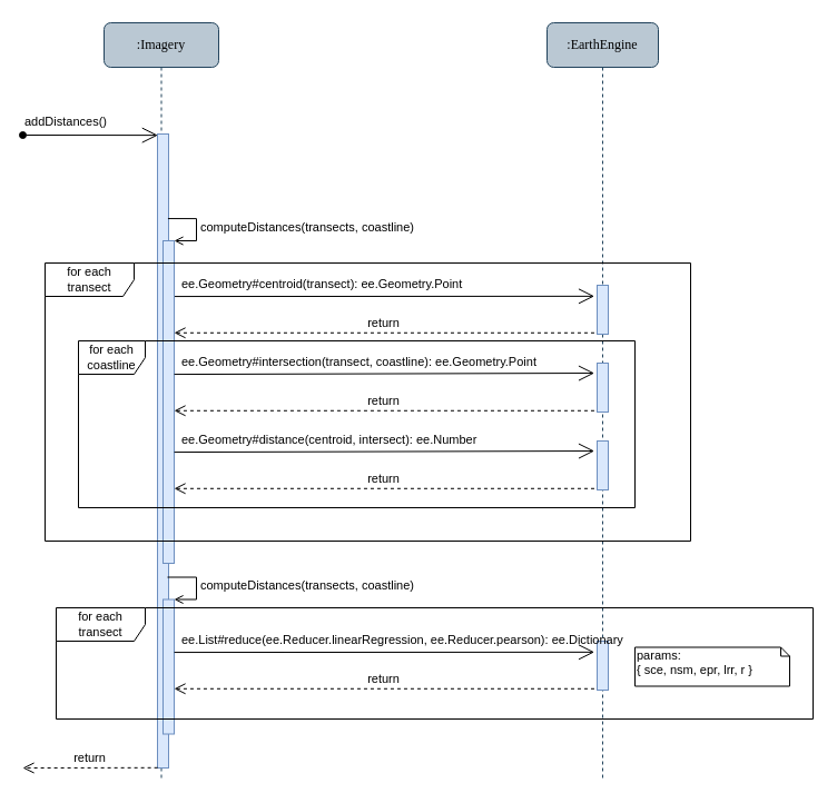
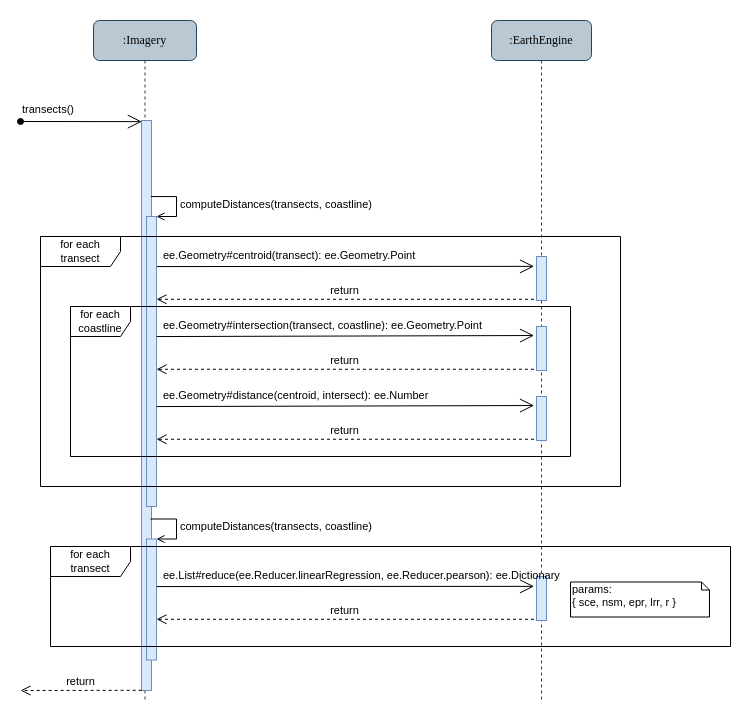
  <mxCell id="0" />
  <mxCell id="1" parent="0" />
  <mxCell id="2" value=":Imagery" style="shape=umlLifeline;perimeter=lifelinePerimeter;whiteSpace=wrap;html=1;container=1;collapsible=0;recursiveResize=0;outlineConnect=0;rounded=1;shadow=0;comic=0;labelBackgroundColor=none;strokeColor=#23445d;strokeWidth=1;fillColor=#bac8d3;fontFamily=Verdana;fontSize=12;align=center;" parent="1" vertex="1"><mxGeometry x="93" y="20" width="103" height="680" as="geometry" /></mxCell>
  <mxCell id="3" value="" style="html=1;points=[];perimeter=orthogonalPerimeter;rounded=0;shadow=0;comic=0;labelBackgroundColor=none;strokeColor=#6c8ebf;strokeWidth=1;fillColor=#dae8fc;fontFamily=Verdana;fontSize=12;align=center;" parent="2" vertex="1"><mxGeometry x="48" y="100" width="10" height="570" as="geometry" /></mxCell>
  <mxCell id="4" value="" style="endArrow=open;endFill=1;endSize=12;html=1;entryX=0.036;entryY=0.002;entryDx=0;entryDy=0;entryPerimeter=0;startArrow=oval;startFill=1;" parent="1" target="3" edge="1"><mxGeometry width="160" relative="1" as="geometry"><mxPoint x="20" y="121" as="sourcePoint" /><mxPoint x="136" y="121" as="targetPoint" /></mxGeometry></mxCell>
- <mxCell id="5" value="addDistances()" style="text;html=1;resizable=0;points=[];autosize=1;align=left;verticalAlign=top;spacingTop=-4;fontSize=11;" parent="1" vertex="1"><mxGeometry x="20" y="100" width="90" height="10" as="geometry" /></mxCell>
+ <mxCell id="5" value="transects()" style="text;html=1;resizable=0;points=[];autosize=1;align=left;verticalAlign=top;spacingTop=-4;fontSize=11;" parent="1" vertex="1"><mxGeometry x="20" y="100" width="90" height="10" as="geometry" /></mxCell>
  <mxCell id="6" value="ee.Geometry#centroid(transect): ee.Geometry.Point" style="text;html=1;resizable=0;points=[];autosize=1;align=left;verticalAlign=top;spacingTop=-4;fontSize=11;" parent="1" vertex="1"><mxGeometry x="161" y="246" width="270" height="10" as="geometry" /></mxCell>
  <mxCell id="7" value="" style="endArrow=open;endFill=1;endSize=12;html=1;exitX=1.064;exitY=0.001;exitDx=0;exitDy=0;exitPerimeter=0;entryX=-0.243;entryY=0.224;entryDx=0;entryDy=0;entryPerimeter=0;" parent="1" edge="1" target="13"><mxGeometry width="160" relative="1" as="geometry"><mxPoint x="156.14" y="266.07" as="sourcePoint" /><mxPoint x="540" y="266" as="targetPoint" /></mxGeometry></mxCell>
  <mxCell id="8" value="return" style="html=1;verticalAlign=bottom;endArrow=open;dashed=1;endSize=8;exitX=-0.253;exitY=0.972;exitDx=0;exitDy=0;exitPerimeter=0;" parent="1" edge="1" target="10" source="13"><mxGeometry relative="1" as="geometry"><mxPoint x="156" y="302.51" as="targetPoint" /><mxPoint x="490" y="306" as="sourcePoint" /><Array as="points" /></mxGeometry></mxCell>
  <mxCell id="9" value="return" style="html=1;verticalAlign=bottom;endArrow=open;dashed=1;endSize=8;exitX=0.014;exitY=1.002;exitDx=0;exitDy=0;exitPerimeter=0;" parent="1" edge="1"><mxGeometry relative="1" as="geometry"><mxPoint x="20" y="690" as="targetPoint" /><mxPoint x="141.14" y="689.8" as="sourcePoint" /></mxGeometry></mxCell>
  <mxCell id="10" value="" style="html=1;points=[];perimeter=orthogonalPerimeter;fillColor=#dae8fc;strokeColor=#6c8ebf;" vertex="1" parent="1"><mxGeometry x="146" y="216" width="10" height="290" as="geometry" /></mxCell>
  <mxCell id="11" value="computeDistances(transects,&amp;nbsp;coastline)" style="edgeStyle=orthogonalEdgeStyle;html=1;align=left;spacingLeft=2;endArrow=open;rounded=0;entryX=1;entryY=0;endFill=0;" edge="1" parent="1" target="10"><mxGeometry relative="1" as="geometry"><mxPoint x="150.441" y="196.059" as="sourcePoint" /><Array as="points"><mxPoint x="176" y="195.5" /></Array></mxGeometry></mxCell>
  <mxCell id="12" value=":EarthEngine" style="shape=umlLifeline;perimeter=lifelinePerimeter;whiteSpace=wrap;html=1;container=1;collapsible=0;recursiveResize=0;outlineConnect=0;rounded=1;shadow=0;comic=0;labelBackgroundColor=none;strokeColor=#23445d;strokeWidth=1;fillColor=#bac8d3;fontFamily=Verdana;fontSize=12;align=center;" parent="1" vertex="1"><mxGeometry x="491" y="20" width="100" height="680" as="geometry" /></mxCell>
  <mxCell id="13" value="" style="html=1;points=[];perimeter=orthogonalPerimeter;rounded=0;shadow=0;comic=0;labelBackgroundColor=none;strokeColor=#6c8ebf;strokeWidth=1;fillColor=#dae8fc;fontFamily=Verdana;fontSize=12;align=center;" parent="12" vertex="1"><mxGeometry x="45" y="236" width="10" height="44" as="geometry" /></mxCell>
  <mxCell id="14" value="" style="html=1;points=[];perimeter=orthogonalPerimeter;rounded=0;shadow=0;comic=0;labelBackgroundColor=none;strokeColor=#6c8ebf;strokeWidth=1;fillColor=#dae8fc;fontFamily=Verdana;fontSize=12;align=center;" vertex="1" parent="12"><mxGeometry x="45" y="306" width="10" height="44" as="geometry" /></mxCell>
  <mxCell id="15" value="" style="html=1;points=[];perimeter=orthogonalPerimeter;rounded=0;shadow=0;comic=0;labelBackgroundColor=none;strokeColor=#6c8ebf;strokeWidth=1;fillColor=#dae8fc;fontFamily=Verdana;fontSize=12;align=center;" vertex="1" parent="12"><mxGeometry x="45" y="376" width="10" height="44" as="geometry" /></mxCell>
  <mxCell id="16" value="" style="html=1;points=[];perimeter=orthogonalPerimeter;rounded=0;shadow=0;comic=0;labelBackgroundColor=none;strokeColor=#6c8ebf;strokeWidth=1;fillColor=#dae8fc;fontFamily=Verdana;fontSize=12;align=center;" vertex="1" parent="12"><mxGeometry x="45" y="556" width="10" height="44" as="geometry" /></mxCell>
  <mxCell id="17" value="" style="endArrow=open;endFill=1;endSize=12;html=1;exitX=1.064;exitY=0.001;exitDx=0;exitDy=0;exitPerimeter=0;entryX=-0.243;entryY=0.205;entryDx=0;entryDy=0;entryPerimeter=0;" edge="1" parent="1" target="14"><mxGeometry width="160" relative="1" as="geometry"><mxPoint x="156.14" y="336.07" as="sourcePoint" /><mxPoint x="537" y="334" as="targetPoint" /></mxGeometry></mxCell>
  <mxCell id="18" value="ee.Geometry#intersection(transect, coastline): ee.Geometry.Point" style="text;html=1;resizable=0;points=[];autosize=1;align=left;verticalAlign=top;spacingTop=-4;fontSize=11;" vertex="1" parent="1"><mxGeometry x="161" y="316" width="330" height="10" as="geometry" /></mxCell>
  <mxCell id="19" value="return" style="html=1;verticalAlign=bottom;endArrow=open;dashed=1;endSize=8;exitX=-0.253;exitY=0.972;exitDx=0;exitDy=0;exitPerimeter=0;" edge="1" source="14" parent="1"><mxGeometry relative="1" as="geometry"><mxPoint x="156" y="368.768" as="targetPoint" /><mxPoint x="490" y="376" as="sourcePoint" /><Array as="points" /></mxGeometry></mxCell>
  <mxCell id="20" value="params:&lt;br&gt;{ sce, nsm, epr, lrr, r }" style="shape=note;whiteSpace=wrap;html=1;size=8;verticalAlign=top;align=left;spacingTop=-6;fontSize=11;" vertex="1" parent="1"><mxGeometry x="570" y="581.5" width="139" height="35" as="geometry" /></mxCell>
  <mxCell id="21" value="ee.Geometry#distance(centroid, intersect): ee.Number" style="text;html=1;resizable=0;points=[];autosize=1;align=left;verticalAlign=top;spacingTop=-4;fontSize=11;" vertex="1" parent="1"><mxGeometry x="161" y="386" width="280" height="10" as="geometry" /></mxCell>
  <mxCell id="22" value="" style="endArrow=open;endFill=1;endSize=12;html=1;exitX=1.064;exitY=0.001;exitDx=0;exitDy=0;exitPerimeter=0;entryX=-0.243;entryY=0.205;entryDx=0;entryDy=0;entryPerimeter=0;" edge="1" target="15" parent="1"><mxGeometry width="160" relative="1" as="geometry"><mxPoint x="156.14" y="406.07" as="sourcePoint" /><mxPoint x="537" y="404" as="targetPoint" /></mxGeometry></mxCell>
  <mxCell id="23" value="return" style="html=1;verticalAlign=bottom;endArrow=open;dashed=1;endSize=8;exitX=-0.253;exitY=0.972;exitDx=0;exitDy=0;exitPerimeter=0;" edge="1" source="15" parent="1"><mxGeometry relative="1" as="geometry"><mxPoint x="156" y="438.768" as="targetPoint" /><mxPoint x="490" y="446" as="sourcePoint" /><Array as="points" /></mxGeometry></mxCell>
  <mxCell id="24" value="for each coastline" style="shape=umlFrame;whiteSpace=wrap;html=1;fontSize=11;width=60;height=30;" vertex="1" parent="1"><mxGeometry x="70" y="306" width="500" height="150" as="geometry" /></mxCell>
  <mxCell id="25" value="" style="html=1;points=[];perimeter=orthogonalPerimeter;fillColor=#dae8fc;strokeColor=#6c8ebf;" vertex="1" parent="1"><mxGeometry x="146" y="538.5" width="10" height="121" as="geometry" /></mxCell>
  <mxCell id="26" value="computeDistances(transects,&amp;nbsp;coastline)" style="edgeStyle=orthogonalEdgeStyle;html=1;align=left;spacingLeft=2;endArrow=open;rounded=0;entryX=1;entryY=0;endFill=0;" edge="1" target="25" parent="1"><mxGeometry relative="1" as="geometry"><mxPoint x="150" y="518.5" as="sourcePoint" /><Array as="points"><mxPoint x="176" y="518" /></Array></mxGeometry></mxCell>
  <mxCell id="27" value="return" style="html=1;verticalAlign=bottom;endArrow=open;dashed=1;endSize=8;exitX=-0.253;exitY=0.972;exitDx=0;exitDy=0;exitPerimeter=0;" edge="1" source="16" parent="1"><mxGeometry relative="1" as="geometry"><mxPoint x="156" y="618.768" as="targetPoint" /><mxPoint x="490" y="626" as="sourcePoint" /><Array as="points" /></mxGeometry></mxCell>
  <mxCell id="28" value="" style="endArrow=open;endFill=1;endSize=12;html=1;exitX=1.064;exitY=0.001;exitDx=0;exitDy=0;exitPerimeter=0;entryX=-0.243;entryY=0.224;entryDx=0;entryDy=0;entryPerimeter=0;" edge="1" target="16" parent="1"><mxGeometry width="160" relative="1" as="geometry"><mxPoint x="156.14" y="586.07" as="sourcePoint" /><mxPoint x="540" y="586" as="targetPoint" /></mxGeometry></mxCell>
  <mxCell id="29" value="ee.List#reduce(ee.Reducer.linearRegression, ee.Reducer.pearson): ee.Dictionary" style="text;html=1;resizable=0;points=[];autosize=1;align=left;verticalAlign=top;spacingTop=-4;fontSize=11;" vertex="1" parent="1"><mxGeometry x="161" y="566" width="410" height="10" as="geometry" /></mxCell>
  <mxCell id="30" value="for each transect" style="shape=umlFrame;whiteSpace=wrap;html=1;fontSize=11;width=80;height=30;" parent="1" vertex="1"><mxGeometry x="40" y="236" width="580" height="250" as="geometry" /></mxCell>
  <mxCell id="31" value="for each transect" style="shape=umlFrame;whiteSpace=wrap;html=1;fontSize=11;width=80;height=30;" vertex="1" parent="1"><mxGeometry x="50" y="546" width="680" height="100" as="geometry" /></mxCell>
